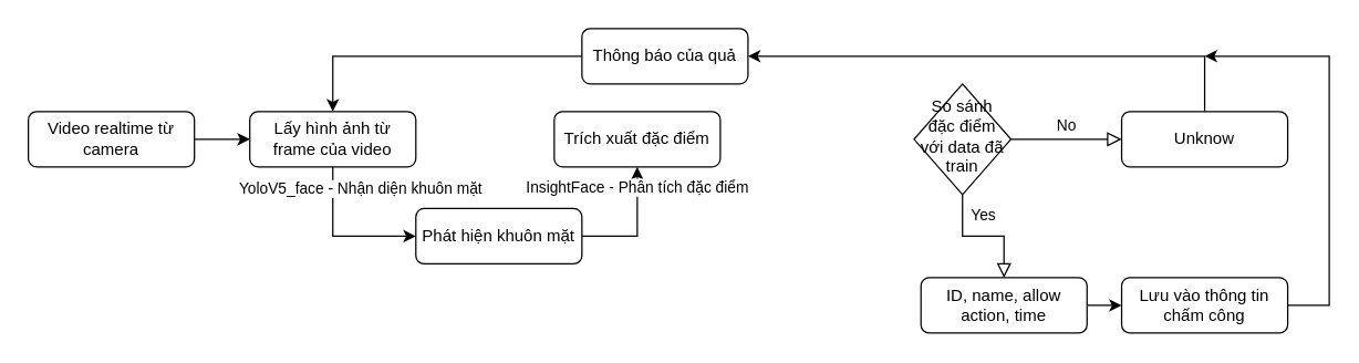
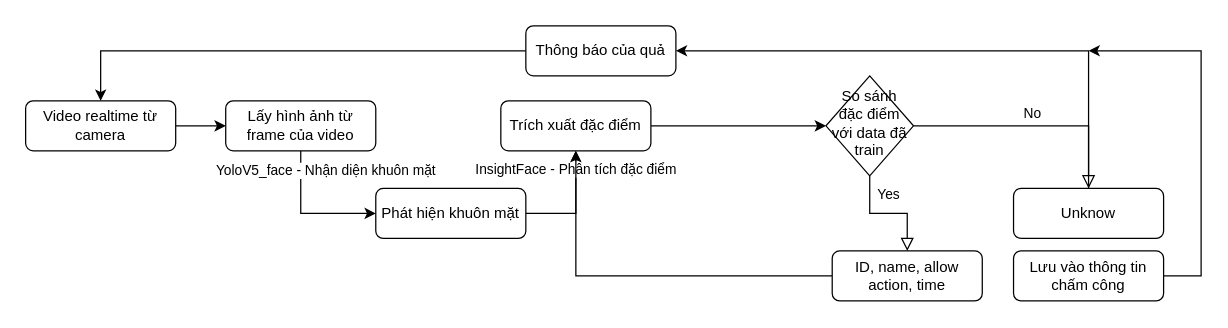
  <mxCell id="0" />
  <mxCell id="1" parent="0" />
  <mxCell id="2" value="YoloV5_face - Nhận diện khuôn mặt" style="edgeStyle=orthogonalEdgeStyle;rounded=0;orthogonalLoop=1;jettySize=auto;html=1;" edge="1" parent="1" source="3" target="5"><mxGeometry x="-0.714" y="20" relative="1" as="geometry"><Array as="points"><mxPoint x="240" y="170" /></Array><mxPoint as="offset" /></mxGeometry></mxCell>
  <mxCell id="3" value="Lấy hình ảnh từ frame của video" style="rounded=1;whiteSpace=wrap;html=1;fontSize=12;glass=0;strokeWidth=1;shadow=0;" parent="1" vertex="1"><mxGeometry x="180" y="80" width="120" height="40" as="geometry" /></mxCell>
  <mxCell id="4" value="InsightFace - Phân tích đặc điểm" style="edgeStyle=orthogonalEdgeStyle;rounded=0;orthogonalLoop=1;jettySize=auto;html=1;" edge="1" parent="1" source="5" target="16"><mxGeometry x="0.667" relative="1" as="geometry"><Array as="points"><mxPoint x="460" y="170" /></Array><mxPoint as="offset" /></mxGeometry></mxCell>
  <mxCell id="5" value="Phát hiện khuôn mặt" style="rounded=1;whiteSpace=wrap;html=1;fontSize=12;glass=0;strokeWidth=1;shadow=0;" parent="1" vertex="1"><mxGeometry x="300" y="150" width="120" height="40" as="geometry" /></mxCell>
  <mxCell id="6" value="Yes" style="rounded=0;html=1;jettySize=auto;orthogonalLoop=1;fontSize=11;endArrow=block;endFill=0;endSize=8;strokeWidth=1;shadow=0;labelBackgroundColor=none;edgeStyle=orthogonalEdgeStyle;" parent="1" source="8" target="10" edge="1"><mxGeometry y="15" relative="1" as="geometry"><mxPoint as="offset" /></mxGeometry></mxCell>
  <mxCell id="7" value="No" style="edgeStyle=orthogonalEdgeStyle;rounded=0;html=1;jettySize=auto;orthogonalLoop=1;fontSize=11;endArrow=block;endFill=0;endSize=8;strokeWidth=1;shadow=0;labelBackgroundColor=none;" parent="1" source="8" target="12" edge="1"><mxGeometry y="10" relative="1" as="geometry"><mxPoint as="offset" /></mxGeometry></mxCell>
  <mxCell id="8" value="So sánh đặc điểm với data đã train" style="rhombus;whiteSpace=wrap;html=1;shadow=0;fontFamily=Helvetica;fontSize=12;align=center;strokeWidth=1;spacing=6;spacingTop=-4;" parent="1" vertex="1"><mxGeometry x="660" y="60" width="70" height="80" as="geometry" /></mxCell>
- <mxCell id="9" value="" style="edgeStyle=orthogonalEdgeStyle;rounded=0;orthogonalLoop=1;jettySize=auto;html=1;" edge="1" parent="1" source="10" target="18"><mxGeometry relative="1" as="geometry" /></mxCell>
+ <mxCell id="9" value="" style="edgeStyle=orthogonalEdgeStyle;rounded=0;orthogonalLoop=1;jettySize=auto;html=1;" edge="1" parent="1" source="10" target="16"><mxGeometry relative="1" as="geometry" /></mxCell>
  <mxCell id="10" value="ID, name, allow action, time" style="rounded=1;whiteSpace=wrap;html=1;fontSize=12;glass=0;strokeWidth=1;shadow=0;" parent="1" vertex="1"><mxGeometry x="665" y="200" width="120" height="40" as="geometry" /></mxCell>
  <mxCell id="11" style="edgeStyle=orthogonalEdgeStyle;rounded=0;orthogonalLoop=1;jettySize=auto;html=1;entryX=1;entryY=0.5;entryDx=0;entryDy=0;" edge="1" parent="1" source="12" target="20"><mxGeometry relative="1" as="geometry"><Array as="points"><mxPoint x="870" y="40" /><mxPoint x="540" y="40" /></Array></mxGeometry></mxCell>
- <mxCell id="12" value="Unknow" style="rounded=1;whiteSpace=wrap;html=1;fontSize=12;glass=0;strokeWidth=1;shadow=0;" parent="1" vertex="1"><mxGeometry x="810" y="80" width="120" height="40" as="geometry" /></mxCell>
+ <mxCell id="12" value="Unknow" style="rounded=1;whiteSpace=wrap;html=1;fontSize=12;glass=0;strokeWidth=1;shadow=0;" parent="1" vertex="1"><mxGeometry x="810" y="150" width="120" height="40" as="geometry" /></mxCell>
  <mxCell id="13" value="" style="edgeStyle=orthogonalEdgeStyle;rounded=0;orthogonalLoop=1;jettySize=auto;html=1;" edge="1" parent="1" source="14" target="3"><mxGeometry relative="1" as="geometry" /></mxCell>
  <mxCell id="14" value="Video realtime từ camera" style="rounded=1;whiteSpace=wrap;html=1;" vertex="1" parent="1"><mxGeometry x="20" y="80" width="120" height="40" as="geometry" /></mxCell>
+ <mxCell id="15" value="" style="edgeStyle=orthogonalEdgeStyle;rounded=0;orthogonalLoop=1;jettySize=auto;html=1;" edge="1" parent="1" source="16" target="8"><mxGeometry relative="1" as="geometry" /></mxCell>
  <mxCell id="16" value="Trích xuất đặc điểm" style="rounded=1;whiteSpace=wrap;html=1;" vertex="1" parent="1"><mxGeometry x="400" y="80" width="120" height="40" as="geometry" /></mxCell>
  <mxCell id="17" style="edgeStyle=orthogonalEdgeStyle;rounded=0;orthogonalLoop=1;jettySize=auto;html=1;" edge="1" parent="1" source="18"><mxGeometry relative="1" as="geometry"><mxPoint x="870" y="40" as="targetPoint" /><Array as="points"><mxPoint x="960" y="220" /><mxPoint x="960" y="40" /></Array></mxGeometry></mxCell>
  <mxCell id="18" value="Lưu vào thông tin chấm công" style="rounded=1;whiteSpace=wrap;html=1;" vertex="1" parent="1"><mxGeometry x="810" y="200" width="120" height="40" as="geometry" /></mxCell>
- <mxCell id="19" value="" style="edgeStyle=orthogonalEdgeStyle;rounded=0;orthogonalLoop=1;jettySize=auto;html=1;" edge="1" parent="1" source="20" target="3"><mxGeometry relative="1" as="geometry" /></mxCell>
+ <mxCell id="19" value="" style="edgeStyle=orthogonalEdgeStyle;rounded=0;orthogonalLoop=1;jettySize=auto;html=1;entryX=0.5;entryY=0;entryDx=0;entryDy=0;" edge="1" parent="1" source="20" target="14"><mxGeometry relative="1" as="geometry" /></mxCell>
  <mxCell id="20" value="Thông báo của quả" style="rounded=1;whiteSpace=wrap;html=1;" vertex="1" parent="1"><mxGeometry x="420" y="20" width="120" height="40" as="geometry" /></mxCell>
